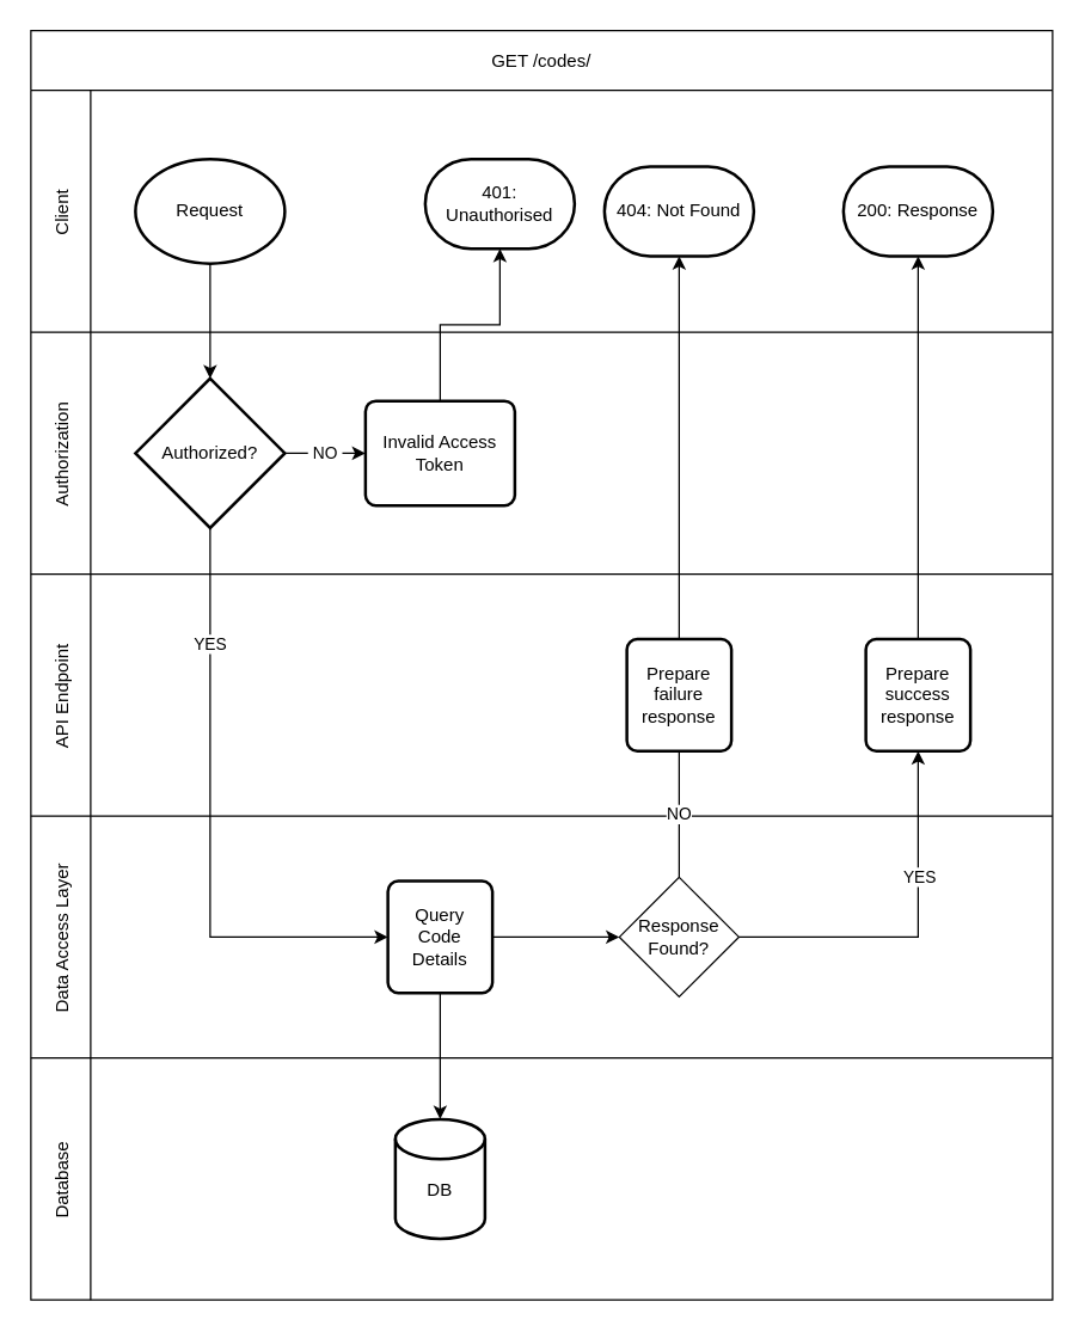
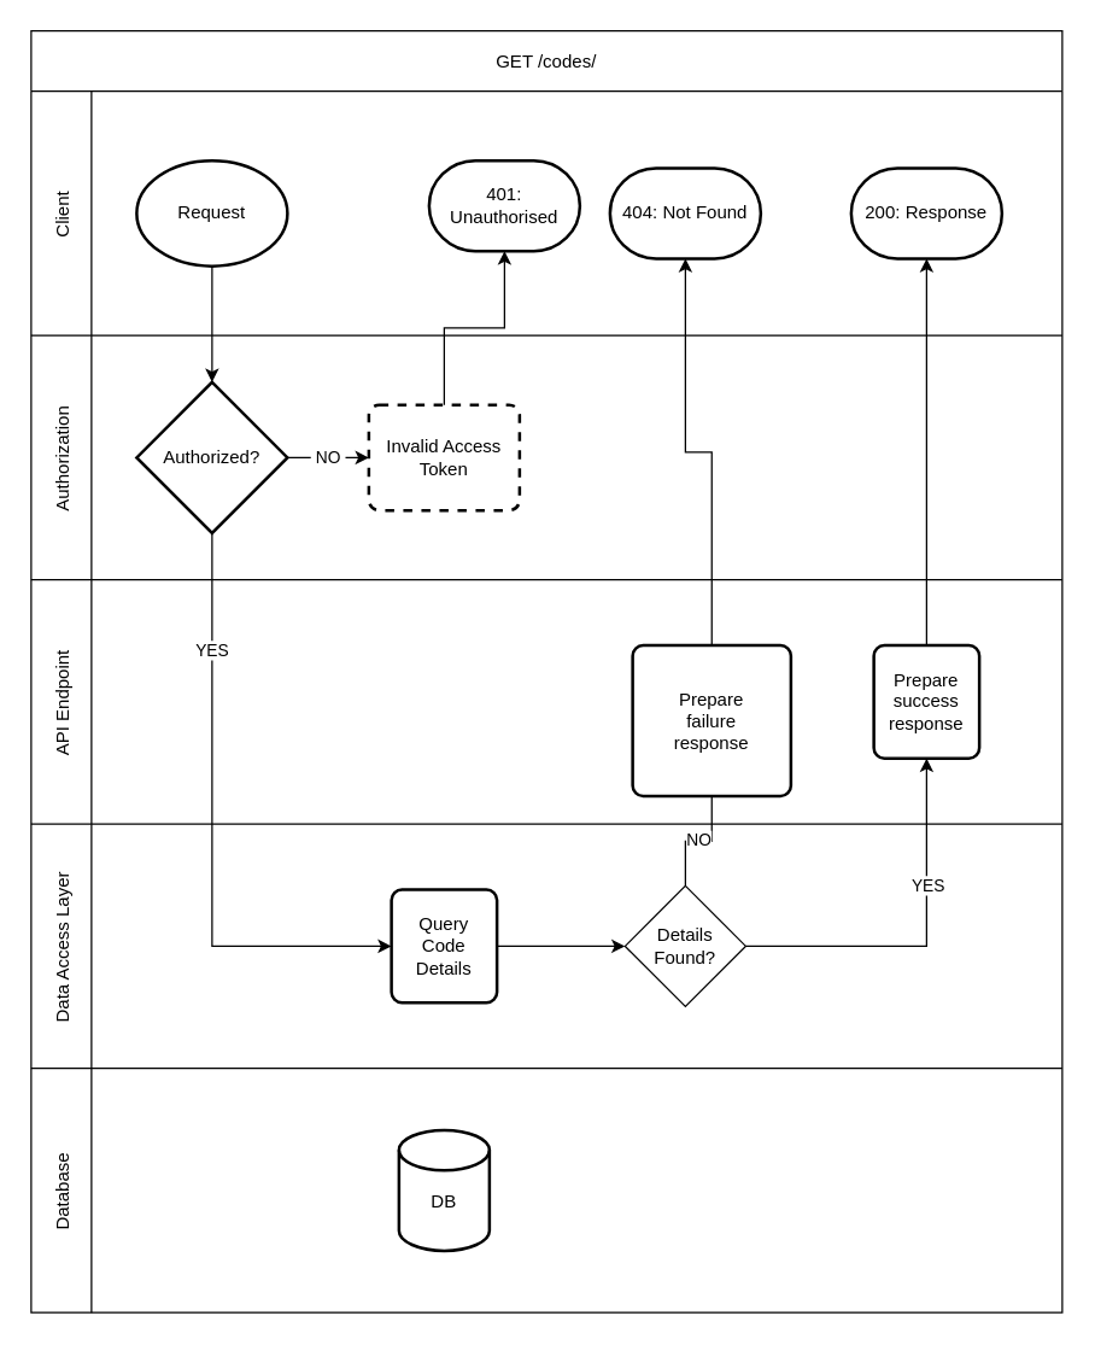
  <mxCell id="0" />
  <mxCell id="1" parent="0" />
  <mxCell id="2" value="GET /codes/" style="shape=table;childLayout=tableLayout;startSize=40;collapsible=0;recursiveResize=0;expand=0;" vertex="1" parent="1"><mxGeometry x="20" y="20" width="684" height="850" as="geometry" /></mxCell>
  <mxCell id="3" value="Client" style="shape=tableRow;horizontal=0;swimlaneHead=0;swimlaneBody=0;top=0;left=0;strokeColor=inherit;bottom=0;right=0;dropTarget=0;fontStyle=0;fillColor=none;points=[[0,0.5],[1,0.5]];portConstraint=eastwest;startSize=40;collapsible=0;recursiveResize=0;expand=0;" vertex="1" parent="2"><mxGeometry y="40" width="684" height="162" as="geometry" /></mxCell>
  <mxCell id="4" value="" style="swimlane;swimlaneHead=0;swimlaneBody=0;fontStyle=0;connectable=0;strokeColor=inherit;fillColor=none;startSize=0;collapsible=0;recursiveResize=0;expand=0;" vertex="1" parent="3"><mxGeometry x="40" width="644" height="162" as="geometry"><mxRectangle width="644" height="162" as="alternateBounds" /></mxGeometry></mxCell>
  <mxCell id="5" value="Request" style="strokeWidth=2;html=1;shape=mxgraph.flowchart.start_1;whiteSpace=wrap;" parent="4" vertex="1"><mxGeometry x="30" y="46" width="100" height="70" as="geometry" /></mxCell>
  <mxCell id="6" value="401: Unauthorised" style="strokeWidth=2;html=1;shape=mxgraph.flowchart.terminator;whiteSpace=wrap;" parent="4" vertex="1"><mxGeometry x="224" y="46" width="100" height="60" as="geometry" /></mxCell>
  <mxCell id="7" value="200: Response" style="strokeWidth=2;html=1;shape=mxgraph.flowchart.terminator;whiteSpace=wrap;" parent="4" vertex="1"><mxGeometry x="504" y="51" width="100" height="60" as="geometry" /></mxCell>
  <mxCell id="8" value="404: Not Found" style="strokeWidth=2;html=1;shape=mxgraph.flowchart.terminator;whiteSpace=wrap;" vertex="1" parent="4"><mxGeometry x="344" y="51" width="100" height="60" as="geometry" /></mxCell>
  <mxCell id="9" value="Authorization" style="shape=tableRow;horizontal=0;swimlaneHead=0;swimlaneBody=0;top=0;left=0;strokeColor=inherit;bottom=0;right=0;dropTarget=0;fontStyle=0;fillColor=none;points=[[0,0.5],[1,0.5]];portConstraint=eastwest;startSize=40;collapsible=0;recursiveResize=0;expand=0;" vertex="1" parent="2"><mxGeometry y="202" width="684" height="162" as="geometry" /></mxCell>
  <mxCell id="10" value="" style="swimlane;swimlaneHead=0;swimlaneBody=0;fontStyle=0;connectable=0;strokeColor=inherit;fillColor=none;startSize=0;collapsible=0;recursiveResize=0;expand=0;" vertex="1" parent="9"><mxGeometry x="40" width="644" height="162" as="geometry"><mxRectangle width="644" height="162" as="alternateBounds" /></mxGeometry></mxCell>
  <mxCell id="11" value="Authorized?" style="strokeWidth=2;html=1;shape=mxgraph.flowchart.decision;whiteSpace=wrap;" parent="10" vertex="1"><mxGeometry x="30" y="31" width="100" height="100" as="geometry" /></mxCell>
- <mxCell id="12" value="Invalid Access Token" style="rounded=1;whiteSpace=wrap;html=1;absoluteArcSize=1;arcSize=14;strokeWidth=2;" parent="10" vertex="1"><mxGeometry x="184" y="46" width="100" height="70" as="geometry" /></mxCell>
+ <mxCell id="12" value="Invalid Access Token" style="rounded=1;whiteSpace=wrap;html=1;absoluteArcSize=1;arcSize=14;strokeWidth=2;dashed=1;" parent="10" vertex="1"><mxGeometry x="184" y="46" width="100" height="70" as="geometry" /></mxCell>
  <mxCell id="13" value="&amp;nbsp;NO&amp;nbsp;" style="edgeStyle=orthogonalEdgeStyle;rounded=0;orthogonalLoop=1;jettySize=auto;html=1;entryX=0;entryY=0.5;entryDx=0;entryDy=0;" parent="10" source="11" target="12" edge="1"><mxGeometry relative="1" as="geometry" /></mxCell>
  <mxCell id="14" value="API Endpoint" style="shape=tableRow;horizontal=0;swimlaneHead=0;swimlaneBody=0;top=0;left=0;strokeColor=inherit;bottom=0;right=0;dropTarget=0;fontStyle=0;fillColor=none;points=[[0,0.5],[1,0.5]];portConstraint=eastwest;startSize=40;collapsible=0;recursiveResize=0;expand=0;" vertex="1" parent="2"><mxGeometry y="364" width="684" height="162" as="geometry" /></mxCell>
  <mxCell id="15" style="swimlane;swimlaneHead=0;swimlaneBody=0;fontStyle=0;connectable=0;strokeColor=inherit;fillColor=none;startSize=0;collapsible=0;recursiveResize=0;expand=0;" vertex="1" parent="14"><mxGeometry x="40" width="644" height="162" as="geometry"><mxRectangle width="644" height="162" as="alternateBounds" /></mxGeometry></mxCell>
  <mxCell id="16" value="Prepare&lt;br&gt;success&lt;br&gt;response" style="rounded=1;whiteSpace=wrap;html=1;absoluteArcSize=1;arcSize=14;strokeWidth=2;shadow=0;glass=0;sketch=0;gradientColor=none;" parent="15" vertex="1"><mxGeometry x="519" y="43.5" width="70" height="75" as="geometry" /></mxCell>
- <mxCell id="17" value="Prepare&lt;br&gt;failure&lt;br&gt;response" style="rounded=1;whiteSpace=wrap;html=1;absoluteArcSize=1;arcSize=14;strokeWidth=2;shadow=0;glass=0;sketch=0;gradientColor=none;" vertex="1" parent="15"><mxGeometry x="359" y="43.5" width="70" height="75" as="geometry" /></mxCell>
+ <mxCell id="17" value="Prepare&lt;br&gt;failure&lt;br&gt;response" style="rounded=1;whiteSpace=wrap;html=1;absoluteArcSize=1;arcSize=14;strokeWidth=2;shadow=0;glass=0;sketch=0;gradientColor=none;" vertex="1" parent="15"><mxGeometry x="359" y="43.5" width="105" height="100" as="geometry" /></mxCell>
  <mxCell id="18" value="Data Access Layer" style="shape=tableRow;horizontal=0;swimlaneHead=0;swimlaneBody=0;top=0;left=0;strokeColor=inherit;bottom=0;right=0;dropTarget=0;fontStyle=0;fillColor=none;points=[[0,0.5],[1,0.5]];portConstraint=eastwest;startSize=40;collapsible=0;recursiveResize=0;expand=0;" vertex="1" parent="2"><mxGeometry y="526" width="684" height="162" as="geometry" /></mxCell>
  <mxCell id="19" style="swimlane;swimlaneHead=0;swimlaneBody=0;fontStyle=0;connectable=0;strokeColor=inherit;fillColor=none;startSize=0;collapsible=0;recursiveResize=0;expand=0;" vertex="1" parent="18"><mxGeometry x="40" width="644" height="162" as="geometry"><mxRectangle width="644" height="162" as="alternateBounds" /></mxGeometry></mxCell>
  <mxCell id="20" style="edgeStyle=orthogonalEdgeStyle;rounded=0;orthogonalLoop=1;jettySize=auto;html=1;entryX=0;entryY=0.5;entryDx=0;entryDy=0;" edge="1" parent="19" source="21" target="22"><mxGeometry relative="1" as="geometry" /></mxCell>
  <mxCell id="21" value="Query&lt;div&gt;Code&lt;/div&gt;&lt;div&gt;Details&lt;/div&gt;" style="rounded=1;whiteSpace=wrap;html=1;absoluteArcSize=1;arcSize=14;strokeWidth=2;shadow=0;glass=0;sketch=0;gradientColor=none;" parent="19" vertex="1"><mxGeometry x="199" y="43.5" width="70" height="75" as="geometry" /></mxCell>
- <mxCell id="22" value="Response&lt;div&gt;Found?&lt;/div&gt;" style="rhombus;whiteSpace=wrap;html=1;" vertex="1" parent="19"><mxGeometry x="354" y="41" width="80" height="80" as="geometry" /></mxCell>
+ <mxCell id="22" value="Details&lt;div&gt;Found?&lt;/div&gt;" style="rhombus;whiteSpace=wrap;html=1;" vertex="1" parent="19"><mxGeometry x="354" y="41" width="80" height="80" as="geometry" /></mxCell>
  <mxCell id="23" value="Database" style="shape=tableRow;horizontal=0;swimlaneHead=0;swimlaneBody=0;top=0;left=0;strokeColor=inherit;bottom=0;right=0;dropTarget=0;fontStyle=0;fillColor=none;points=[[0,0.5],[1,0.5]];portConstraint=eastwest;startSize=40;collapsible=0;recursiveResize=0;expand=0;" vertex="1" parent="2"><mxGeometry y="688" width="684" height="162" as="geometry" /></mxCell>
  <mxCell id="24" style="swimlane;swimlaneHead=0;swimlaneBody=0;fontStyle=0;connectable=0;strokeColor=inherit;fillColor=none;startSize=0;collapsible=0;recursiveResize=0;expand=0;" vertex="1" parent="23"><mxGeometry x="40" width="644" height="162" as="geometry"><mxRectangle width="644" height="162" as="alternateBounds" /></mxGeometry></mxCell>
  <mxCell id="25" value="&lt;br&gt;DB" style="strokeWidth=2;html=1;shape=mxgraph.flowchart.database;whiteSpace=wrap;rounded=0;shadow=0;glass=0;sketch=0;gradientColor=none;" parent="24" vertex="1"><mxGeometry x="204" y="41" width="60" height="80" as="geometry" /></mxCell>
  <mxCell id="26" style="edgeStyle=orthogonalEdgeStyle;rounded=0;orthogonalLoop=1;jettySize=auto;html=1;entryX=0.5;entryY=0;entryDx=0;entryDy=0;entryPerimeter=0;" parent="2" source="5" target="11" edge="1"><mxGeometry relative="1" as="geometry" /></mxCell>
  <mxCell id="27" style="edgeStyle=orthogonalEdgeStyle;rounded=0;orthogonalLoop=1;jettySize=auto;html=1;entryX=0;entryY=0.5;entryDx=0;entryDy=0;exitX=0.5;exitY=1;exitDx=0;exitDy=0;exitPerimeter=0;" edge="1" parent="2" source="11" target="21"><mxGeometry relative="1" as="geometry"><mxPoint x="-690" y="500" as="targetPoint" /></mxGeometry></mxCell>
  <mxCell id="28" value="YES" style="edgeLabel;html=1;align=center;verticalAlign=middle;resizable=0;points=[];" vertex="1" connectable="0" parent="27"><mxGeometry x="-0.608" y="-1" relative="1" as="geometry"><mxPoint as="offset" /></mxGeometry></mxCell>
  <mxCell id="29" style="edgeStyle=orthogonalEdgeStyle;rounded=0;orthogonalLoop=1;jettySize=auto;html=1;entryX=0.5;entryY=1;entryDx=0;entryDy=0;entryPerimeter=0;" parent="2" source="12" target="6" edge="1"><mxGeometry relative="1" as="geometry" /></mxCell>
  <mxCell id="30" style="edgeStyle=orthogonalEdgeStyle;rounded=0;orthogonalLoop=1;jettySize=auto;html=1;entryX=0.5;entryY=1;entryDx=0;entryDy=0;entryPerimeter=0;" parent="2" source="16" target="7" edge="1"><mxGeometry relative="1" as="geometry" /></mxCell>
- <mxCell id="31" style="edgeStyle=orthogonalEdgeStyle;rounded=0;orthogonalLoop=1;jettySize=auto;html=1;" parent="2" source="21" target="25" edge="1"><mxGeometry relative="1" as="geometry" /></mxCell>
  <mxCell id="32" style="edgeStyle=orthogonalEdgeStyle;rounded=0;orthogonalLoop=1;jettySize=auto;html=1;entryX=0.5;entryY=1;entryDx=0;entryDy=0;" edge="1" parent="2" source="22" target="16"><mxGeometry relative="1" as="geometry" /></mxCell>
  <mxCell id="33" value="YES" style="edgeLabel;html=1;align=center;verticalAlign=middle;resizable=0;points=[];" vertex="1" connectable="0" parent="32"><mxGeometry x="0.319" relative="1" as="geometry"><mxPoint as="offset" /></mxGeometry></mxCell>
  <mxCell id="34" value="NO" style="edgeStyle=orthogonalEdgeStyle;rounded=0;orthogonalLoop=1;jettySize=auto;html=1;entryX=0.5;entryY=1;entryDx=0;entryDy=0;endArrow=none;" edge="1" parent="2" source="22" target="17"><mxGeometry relative="1" as="geometry" /></mxCell>
  <mxCell id="35" style="edgeStyle=orthogonalEdgeStyle;rounded=0;orthogonalLoop=1;jettySize=auto;html=1;" edge="1" parent="2" source="17" target="8"><mxGeometry relative="1" as="geometry" /></mxCell>
